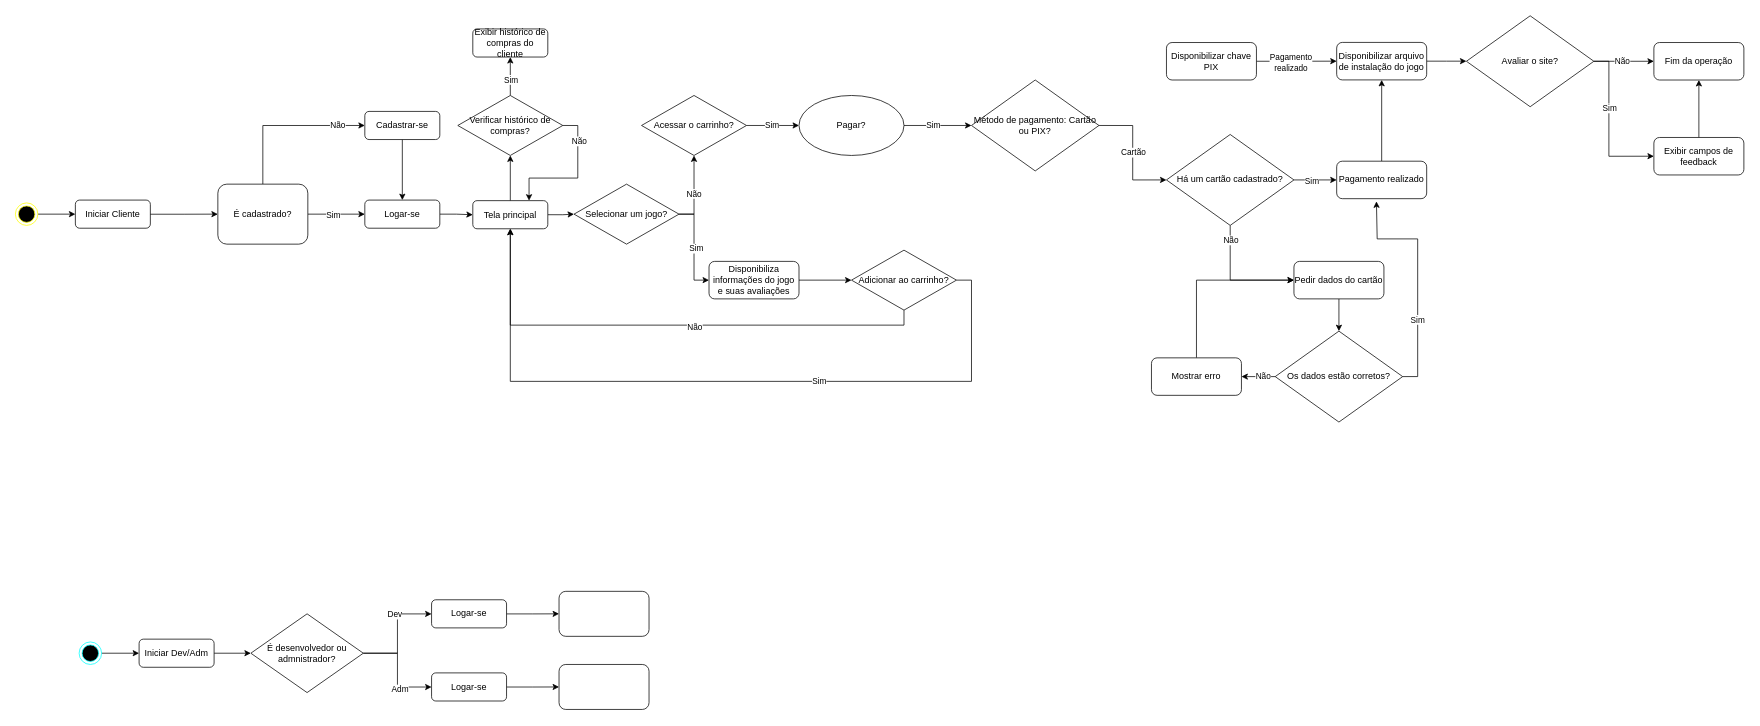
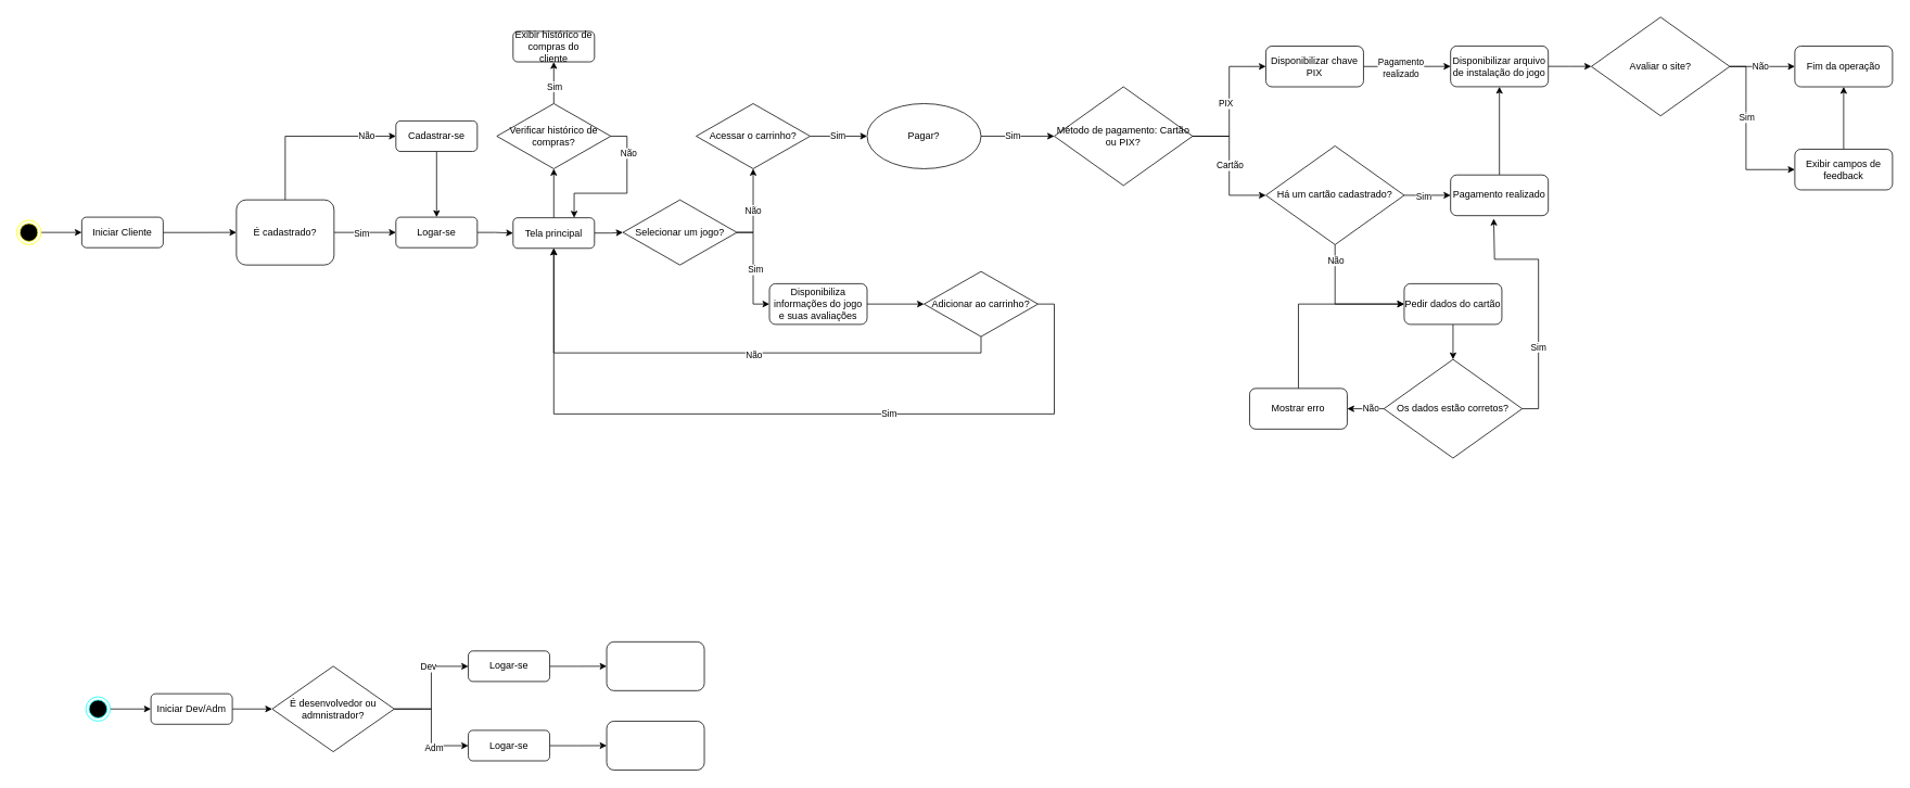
  <mxCell id="0" />
  <mxCell id="1" parent="0" />
  <mxCell id="2" style="edgeStyle=orthogonalEdgeStyle;rounded=0;orthogonalLoop=1;jettySize=auto;html=1;exitX=1;exitY=0.5;exitDx=0;exitDy=0;entryX=0;entryY=0.5;entryDx=0;entryDy=0;" edge="1" parent="1" source="3" target="4"><mxGeometry relative="1" as="geometry" /></mxCell>
  <mxCell id="3" value="" style="ellipse;html=1;shape=endState;fillColor=#000000;strokeColor=#FFFF00;" vertex="1" parent="1"><mxGeometry x="20" y="270" width="30" height="30" as="geometry" /></mxCell>
  <mxCell id="4" value="Iniciar Cliente" style="rounded=1;whiteSpace=wrap;html=1;" vertex="1" parent="1"><mxGeometry x="100" y="266.25" width="100" height="37.5" as="geometry" /></mxCell>
  <mxCell id="5" style="edgeStyle=orthogonalEdgeStyle;rounded=0;orthogonalLoop=1;jettySize=auto;html=1;entryX=0;entryY=0.5;entryDx=0;entryDy=0;" edge="1" parent="1" source="4" target="10"><mxGeometry relative="1" as="geometry"><mxPoint x="440" y="196.75" as="targetPoint" /><mxPoint x="310" y="243" as="sourcePoint" /></mxGeometry></mxCell>
  <mxCell id="6" style="edgeStyle=orthogonalEdgeStyle;rounded=0;orthogonalLoop=1;jettySize=auto;html=1;exitX=1;exitY=0.5;exitDx=0;exitDy=0;entryX=0;entryY=0.5;entryDx=0;entryDy=0;" edge="1" parent="1" source="10" target="12"><mxGeometry relative="1" as="geometry" /></mxCell>
  <mxCell id="7" value="Sim" style="edgeLabel;html=1;align=center;verticalAlign=middle;resizable=0;points=[];" connectable="0" vertex="1" parent="6"><mxGeometry x="-0.226" y="-1" relative="1" as="geometry"><mxPoint x="4" y="-1" as="offset" /></mxGeometry></mxCell>
  <mxCell id="8" style="edgeStyle=orthogonalEdgeStyle;rounded=0;orthogonalLoop=1;jettySize=auto;html=1;exitX=0.5;exitY=0;exitDx=0;exitDy=0;entryX=0;entryY=0.5;entryDx=0;entryDy=0;" edge="1" parent="1" source="10" target="14"><mxGeometry relative="1" as="geometry" /></mxCell>
  <mxCell id="9" value="Não" style="edgeLabel;html=1;align=center;verticalAlign=middle;resizable=0;points=[];" connectable="0" vertex="1" parent="8"><mxGeometry x="0.371" relative="1" as="geometry"><mxPoint x="31" as="offset" /></mxGeometry></mxCell>
  <mxCell id="10" value="É cadastrado?" style="whiteSpace=wrap;html=1;rounded=1;" vertex="1" parent="1"><mxGeometry x="290" y="245" width="120" height="80" as="geometry" /></mxCell>
  <mxCell id="11" style="edgeStyle=orthogonalEdgeStyle;rounded=0;orthogonalLoop=1;jettySize=auto;html=1;exitX=1;exitY=0.5;exitDx=0;exitDy=0;" edge="1" parent="1" source="12" target="84"><mxGeometry relative="1" as="geometry" /></mxCell>
  <mxCell id="12" value="Logar-se" style="rounded=1;whiteSpace=wrap;html=1;" vertex="1" parent="1"><mxGeometry x="486" y="266.25" width="100" height="37.5" as="geometry" /></mxCell>
  <mxCell id="13" style="edgeStyle=orthogonalEdgeStyle;rounded=0;orthogonalLoop=1;jettySize=auto;html=1;exitX=0.5;exitY=1;exitDx=0;exitDy=0;entryX=0.5;entryY=0;entryDx=0;entryDy=0;" edge="1" parent="1" source="14" target="12"><mxGeometry relative="1" as="geometry" /></mxCell>
  <mxCell id="14" value="Cadastrar-se" style="rounded=1;whiteSpace=wrap;html=1;" vertex="1" parent="1"><mxGeometry x="486" y="148" width="100" height="37.5" as="geometry" /></mxCell>
  <mxCell id="15" style="edgeStyle=orthogonalEdgeStyle;rounded=0;orthogonalLoop=1;jettySize=auto;html=1;exitX=1;exitY=0.5;exitDx=0;exitDy=0;entryX=0;entryY=0.5;entryDx=0;entryDy=0;" edge="1" parent="1" source="16" target="18"><mxGeometry relative="1" as="geometry" /></mxCell>
  <mxCell id="16" value="" style="ellipse;html=1;shape=endState;fillColor=#000000;strokeColor=#00FFFF;" vertex="1" parent="1"><mxGeometry x="105" y="855.5" width="30" height="30" as="geometry" /></mxCell>
  <mxCell id="17" style="edgeStyle=orthogonalEdgeStyle;rounded=0;orthogonalLoop=1;jettySize=auto;html=1;exitX=1;exitY=0.5;exitDx=0;exitDy=0;entryX=0;entryY=0.5;entryDx=0;entryDy=0;" edge="1" parent="1" source="18" target="20"><mxGeometry relative="1" as="geometry" /></mxCell>
  <mxCell id="18" value="Iniciar Dev/Adm" style="rounded=1;whiteSpace=wrap;html=1;" vertex="1" parent="1"><mxGeometry x="185" y="851.75" width="100" height="37.5" as="geometry" /></mxCell>
  <mxCell id="19" style="edgeStyle=orthogonalEdgeStyle;rounded=0;orthogonalLoop=1;jettySize=auto;html=1;" edge="1" parent="1" source="20" target="24"><mxGeometry relative="1" as="geometry" /></mxCell>
  <mxCell id="20" value="É desenvolvedor ou admnistrador?" style="rhombus;whiteSpace=wrap;html=1;" vertex="1" parent="1"><mxGeometry x="334" y="818" width="150" height="105" as="geometry" /></mxCell>
  <mxCell id="21" value="" style="edgeStyle=orthogonalEdgeStyle;rounded=0;orthogonalLoop=1;jettySize=auto;html=1;" edge="1" parent="1" source="22" target="28"><mxGeometry relative="1" as="geometry" /></mxCell>
  <mxCell id="22" value="Logar-se" style="rounded=1;whiteSpace=wrap;html=1;" vertex="1" parent="1"><mxGeometry x="575" y="799.25" width="100" height="37.5" as="geometry" /></mxCell>
  <mxCell id="23" value="" style="edgeStyle=orthogonalEdgeStyle;rounded=0;orthogonalLoop=1;jettySize=auto;html=1;" edge="1" parent="1" source="24" target="29"><mxGeometry relative="1" as="geometry" /></mxCell>
  <mxCell id="24" value="Logar-se" style="rounded=1;whiteSpace=wrap;html=1;" vertex="1" parent="1"><mxGeometry x="575" y="896.75" width="100" height="37.5" as="geometry" /></mxCell>
  <mxCell id="25" value="Adm" style="edgeLabel;html=1;align=center;verticalAlign=middle;resizable=0;points=[];" connectable="0" vertex="1" parent="1"><mxGeometry x="525" y="915.5" as="geometry"><mxPoint x="7" y="3" as="offset" /></mxGeometry></mxCell>
  <mxCell id="26" style="edgeStyle=orthogonalEdgeStyle;rounded=0;orthogonalLoop=1;jettySize=auto;html=1;" edge="1" parent="1" source="20" target="22"><mxGeometry relative="1" as="geometry" /></mxCell>
  <mxCell id="27" value="Dev" style="edgeLabel;html=1;align=center;verticalAlign=middle;resizable=0;points=[];" connectable="0" vertex="1" parent="1"><mxGeometry x="525" y="818" as="geometry" /></mxCell>
  <mxCell id="28" value="" style="whiteSpace=wrap;html=1;rounded=1;" vertex="1" parent="1"><mxGeometry x="745" y="788" width="120" height="60" as="geometry" /></mxCell>
  <mxCell id="29" value="" style="whiteSpace=wrap;html=1;rounded=1;" vertex="1" parent="1"><mxGeometry x="745" y="885.5" width="120" height="60" as="geometry" /></mxCell>
  <mxCell id="30" style="edgeStyle=orthogonalEdgeStyle;rounded=0;orthogonalLoop=1;jettySize=auto;html=1;exitX=1;exitY=0.5;exitDx=0;exitDy=0;" edge="1" parent="1" source="34" target="44"><mxGeometry relative="1" as="geometry"><mxPoint x="945" y="198.75" as="targetPoint" /></mxGeometry></mxCell>
  <mxCell id="31" value="Não" style="edgeLabel;html=1;align=center;verticalAlign=middle;resizable=0;points=[];" connectable="0" vertex="1" parent="30"><mxGeometry x="-0.027" y="1" relative="1" as="geometry"><mxPoint as="offset" /></mxGeometry></mxCell>
  <mxCell id="32" style="edgeStyle=orthogonalEdgeStyle;rounded=0;orthogonalLoop=1;jettySize=auto;html=1;exitX=1;exitY=0.5;exitDx=0;exitDy=0;entryX=0;entryY=0.5;entryDx=0;entryDy=0;" edge="1" parent="1" source="34" target="36"><mxGeometry relative="1" as="geometry" /></mxCell>
  <mxCell id="33" value="Sim" style="edgeLabel;html=1;align=center;verticalAlign=middle;resizable=0;points=[];" connectable="0" vertex="1" parent="32"><mxGeometry x="0.011" y="2" relative="1" as="geometry"><mxPoint as="offset" /></mxGeometry></mxCell>
  <mxCell id="34" value="Selecionar um jogo?" style="rhombus;whiteSpace=wrap;html=1;" vertex="1" parent="1"><mxGeometry x="765" y="245" width="140" height="80" as="geometry" /></mxCell>
  <mxCell id="35" style="edgeStyle=orthogonalEdgeStyle;rounded=0;orthogonalLoop=1;jettySize=auto;html=1;exitX=1;exitY=0.5;exitDx=0;exitDy=0;" edge="1" parent="1" source="36" target="41"><mxGeometry relative="1" as="geometry" /></mxCell>
  <mxCell id="36" value="Disponibiliza informações do jogo e suas avaliações" style="rounded=1;whiteSpace=wrap;html=1;" vertex="1" parent="1"><mxGeometry x="945" y="348" width="120" height="50" as="geometry" /></mxCell>
  <mxCell id="37" style="edgeStyle=orthogonalEdgeStyle;rounded=0;orthogonalLoop=1;jettySize=auto;html=1;exitX=0.5;exitY=1;exitDx=0;exitDy=0;entryX=0.5;entryY=1;entryDx=0;entryDy=0;" edge="1" parent="1" source="41" target="84"><mxGeometry relative="1" as="geometry"><mxPoint x="835" y="328" as="targetPoint" /></mxGeometry></mxCell>
  <mxCell id="38" value="Não" style="edgeLabel;html=1;align=center;verticalAlign=middle;resizable=0;points=[];" connectable="0" vertex="1" parent="37"><mxGeometry x="-0.11" y="2" relative="1" as="geometry"><mxPoint as="offset" /></mxGeometry></mxCell>
  <mxCell id="39" style="edgeStyle=orthogonalEdgeStyle;rounded=0;orthogonalLoop=1;jettySize=auto;html=1;exitX=1;exitY=0.5;exitDx=0;exitDy=0;entryX=0.5;entryY=1;entryDx=0;entryDy=0;" edge="1" parent="1" source="41" target="84"><mxGeometry relative="1" as="geometry"><mxPoint x="835" y="328" as="targetPoint" /><Array as="points"><mxPoint x="1295" y="373" /><mxPoint x="1295" y="508" /><mxPoint x="680" y="508" /></Array></mxGeometry></mxCell>
  <mxCell id="40" value="Sim" style="edgeLabel;html=1;align=center;verticalAlign=middle;resizable=0;points=[];" connectable="0" vertex="1" parent="39"><mxGeometry x="-0.263" y="-1" relative="1" as="geometry"><mxPoint as="offset" /></mxGeometry></mxCell>
  <mxCell id="41" value="Adicionar ao carrinho?" style="rhombus;whiteSpace=wrap;html=1;" vertex="1" parent="1"><mxGeometry x="1135" y="333" width="140" height="80" as="geometry" /></mxCell>
  <mxCell id="42" style="edgeStyle=orthogonalEdgeStyle;rounded=0;orthogonalLoop=1;jettySize=auto;html=1;exitX=1;exitY=0.5;exitDx=0;exitDy=0;entryX=0;entryY=0.5;entryDx=0;entryDy=0;" edge="1" parent="1" source="44" target="47"><mxGeometry relative="1" as="geometry" /></mxCell>
  <mxCell id="43" value="Sim" style="edgeLabel;html=1;align=center;verticalAlign=middle;resizable=0;points=[];" connectable="0" vertex="1" parent="42"><mxGeometry x="-0.057" relative="1" as="geometry"><mxPoint as="offset" /></mxGeometry></mxCell>
  <mxCell id="44" value="Acessar o carrinho?" style="rhombus;whiteSpace=wrap;html=1;" vertex="1" parent="1"><mxGeometry x="855" y="126.75" width="140" height="80" as="geometry" /></mxCell>
  <mxCell id="45" style="edgeStyle=orthogonalEdgeStyle;rounded=0;orthogonalLoop=1;jettySize=auto;html=1;exitX=1;exitY=0.5;exitDx=0;exitDy=0;entryX=0;entryY=0.5;entryDx=0;entryDy=0;" edge="1" parent="1" source="47" target="52"><mxGeometry relative="1" as="geometry" /></mxCell>
  <mxCell id="46" value="Sim" style="edgeLabel;html=1;align=center;verticalAlign=middle;resizable=0;points=[];" connectable="0" vertex="1" parent="45"><mxGeometry x="-0.15" y="1" relative="1" as="geometry"><mxPoint as="offset" /></mxGeometry></mxCell>
  <mxCell id="47" value="Pagar?" style="ellipse;whiteSpace=wrap;html=1;" vertex="1" parent="1"><mxGeometry x="1065" y="126.75" width="140" height="80" as="geometry" /></mxCell>
+ <mxCell id="48" style="edgeStyle=orthogonalEdgeStyle;rounded=0;orthogonalLoop=1;jettySize=auto;html=1;exitX=1;exitY=0.5;exitDx=0;exitDy=0;entryX=0;entryY=0.5;entryDx=0;entryDy=0;" edge="1" parent="1" source="52" target="55"><mxGeometry relative="1" as="geometry" /></mxCell>
+ <mxCell id="49" value="PIX" style="edgeLabel;html=1;align=center;verticalAlign=middle;resizable=0;points=[];" connectable="0" vertex="1" parent="48"><mxGeometry x="-0.171" y="1" relative="1" as="geometry"><mxPoint x="-4" y="-12" as="offset" /></mxGeometry></mxCell>
  <mxCell id="50" style="edgeStyle=orthogonalEdgeStyle;rounded=0;orthogonalLoop=1;jettySize=auto;html=1;exitX=1;exitY=0.5;exitDx=0;exitDy=0;entryX=0;entryY=0.5;entryDx=0;entryDy=0;" edge="1" parent="1" source="52" target="70"><mxGeometry relative="1" as="geometry"><mxPoint x="1555" y="241.25" as="targetPoint" /></mxGeometry></mxCell>
  <mxCell id="51" value="Cartão" style="edgeLabel;html=1;align=center;verticalAlign=middle;resizable=0;points=[];" connectable="0" vertex="1" parent="50"><mxGeometry x="-0.007" relative="1" as="geometry"><mxPoint as="offset" /></mxGeometry></mxCell>
  <mxCell id="52" value="Método de pagamento: Cartão ou PIX?" style="rhombus;whiteSpace=wrap;html=1;" vertex="1" parent="1"><mxGeometry x="1295" y="106.13" width="170" height="121.25" as="geometry" /></mxCell>
  <mxCell id="53" style="edgeStyle=orthogonalEdgeStyle;rounded=0;orthogonalLoop=1;jettySize=auto;html=1;exitX=1;exitY=0.5;exitDx=0;exitDy=0;" edge="1" parent="1" source="55" target="57"><mxGeometry relative="1" as="geometry" /></mxCell>
  <mxCell id="54" value="Pagamento&lt;div&gt;realizado&lt;/div&gt;" style="edgeLabel;html=1;align=center;verticalAlign=middle;resizable=0;points=[];" connectable="0" vertex="1" parent="53"><mxGeometry x="-0.157" y="-1" relative="1" as="geometry"><mxPoint as="offset" /></mxGeometry></mxCell>
  <mxCell id="55" value="Disponibilizar chave PIX" style="rounded=1;whiteSpace=wrap;html=1;" vertex="1" parent="1"><mxGeometry x="1555" y="56.13" width="120" height="50" as="geometry" /></mxCell>
  <mxCell id="56" style="edgeStyle=orthogonalEdgeStyle;rounded=0;orthogonalLoop=1;jettySize=auto;html=1;exitX=1;exitY=0.5;exitDx=0;exitDy=0;entryX=0;entryY=0.5;entryDx=0;entryDy=0;" edge="1" parent="1" source="57"><mxGeometry relative="1" as="geometry"><mxPoint x="1955" y="81" as="targetPoint" /></mxGeometry></mxCell>
  <mxCell id="57" value="Disponibilizar arquivo de instalação do jogo" style="rounded=1;whiteSpace=wrap;html=1;" vertex="1" parent="1"><mxGeometry x="1782" y="56" width="120" height="50" as="geometry" /></mxCell>
  <mxCell id="58" style="edgeStyle=orthogonalEdgeStyle;rounded=0;orthogonalLoop=1;jettySize=auto;html=1;exitX=1;exitY=0.5;exitDx=0;exitDy=0;" edge="1" parent="1" source="62" target="63"><mxGeometry relative="1" as="geometry" /></mxCell>
  <mxCell id="59" value="Não" style="edgeLabel;html=1;align=center;verticalAlign=middle;resizable=0;points=[];" connectable="0" vertex="1" parent="58"><mxGeometry x="-0.069" y="1" relative="1" as="geometry"><mxPoint as="offset" /></mxGeometry></mxCell>
  <mxCell id="60" style="edgeStyle=orthogonalEdgeStyle;rounded=0;orthogonalLoop=1;jettySize=auto;html=1;exitX=1;exitY=0.5;exitDx=0;exitDy=0;entryX=0;entryY=0.5;entryDx=0;entryDy=0;" edge="1" parent="1" source="62" target="65"><mxGeometry relative="1" as="geometry"><Array as="points"><mxPoint x="2145" y="81" /><mxPoint x="2145" y="208" /></Array></mxGeometry></mxCell>
  <mxCell id="61" value="Sim" style="edgeLabel;html=1;align=center;verticalAlign=middle;resizable=0;points=[];" connectable="0" vertex="1" parent="60"><mxGeometry x="-0.221" relative="1" as="geometry"><mxPoint y="1" as="offset" /></mxGeometry></mxCell>
  <mxCell id="62" value="Avaliar o site?" style="rhombus;whiteSpace=wrap;html=1;" vertex="1" parent="1"><mxGeometry x="1955" y="20.51" width="170" height="121.25" as="geometry" /></mxCell>
  <mxCell id="63" value="Fim da operação" style="rounded=1;whiteSpace=wrap;html=1;" vertex="1" parent="1"><mxGeometry x="2205" y="56.14" width="120" height="50" as="geometry" /></mxCell>
  <mxCell id="64" style="edgeStyle=orthogonalEdgeStyle;rounded=0;orthogonalLoop=1;jettySize=auto;html=1;exitX=0.5;exitY=0;exitDx=0;exitDy=0;entryX=0.5;entryY=1;entryDx=0;entryDy=0;" edge="1" parent="1" source="65" target="63"><mxGeometry relative="1" as="geometry" /></mxCell>
  <mxCell id="65" value="Exibir campos de feedback" style="rounded=1;whiteSpace=wrap;html=1;" vertex="1" parent="1"><mxGeometry x="2205" y="182.75" width="120" height="50" as="geometry" /></mxCell>
  <mxCell id="66" style="edgeStyle=orthogonalEdgeStyle;rounded=0;orthogonalLoop=1;jettySize=auto;html=1;exitX=1;exitY=0.5;exitDx=0;exitDy=0;entryX=0;entryY=0.5;entryDx=0;entryDy=0;" edge="1" parent="1" source="70" target="72"><mxGeometry relative="1" as="geometry" /></mxCell>
  <mxCell id="67" value="Sim" style="edgeLabel;html=1;align=center;verticalAlign=middle;resizable=0;points=[];" connectable="0" vertex="1" parent="66"><mxGeometry x="-0.148" y="-1" relative="1" as="geometry"><mxPoint as="offset" /></mxGeometry></mxCell>
  <mxCell id="68" style="edgeStyle=orthogonalEdgeStyle;rounded=0;orthogonalLoop=1;jettySize=auto;html=1;exitX=0.5;exitY=1;exitDx=0;exitDy=0;entryX=0;entryY=0.5;entryDx=0;entryDy=0;" edge="1" parent="1" source="70" target="74"><mxGeometry relative="1" as="geometry" /></mxCell>
  <mxCell id="69" value="Não" style="edgeLabel;html=1;align=center;verticalAlign=middle;resizable=0;points=[];" connectable="0" vertex="1" parent="68"><mxGeometry x="-0.755" relative="1" as="geometry"><mxPoint as="offset" /></mxGeometry></mxCell>
  <mxCell id="70" value="Há um cartão cadastrado?" style="rhombus;whiteSpace=wrap;html=1;" vertex="1" parent="1"><mxGeometry x="1555" y="178.75" width="170" height="121.25" as="geometry" /></mxCell>
  <mxCell id="71" style="edgeStyle=orthogonalEdgeStyle;rounded=0;orthogonalLoop=1;jettySize=auto;html=1;exitX=0.5;exitY=0;exitDx=0;exitDy=0;entryX=0.5;entryY=1;entryDx=0;entryDy=0;" edge="1" parent="1" source="72" target="57"><mxGeometry relative="1" as="geometry" /></mxCell>
  <mxCell id="72" value="Pagamento realizado" style="rounded=1;whiteSpace=wrap;html=1;" vertex="1" parent="1"><mxGeometry x="1782" y="214.38" width="120" height="50" as="geometry" /></mxCell>
  <mxCell id="73" style="edgeStyle=orthogonalEdgeStyle;rounded=0;orthogonalLoop=1;jettySize=auto;html=1;exitX=0.5;exitY=1;exitDx=0;exitDy=0;" edge="1" parent="1" source="74" target="79"><mxGeometry relative="1" as="geometry" /></mxCell>
  <mxCell id="74" value="Pedir dados do cartão" style="rounded=1;whiteSpace=wrap;html=1;" vertex="1" parent="1"><mxGeometry x="1725" y="348" width="120" height="50" as="geometry" /></mxCell>
  <mxCell id="75" style="edgeStyle=orthogonalEdgeStyle;rounded=0;orthogonalLoop=1;jettySize=auto;html=1;exitX=1;exitY=0.5;exitDx=0;exitDy=0;" edge="1" parent="1" source="79"><mxGeometry relative="1" as="geometry"><mxPoint x="1835" y="268" as="targetPoint" /><Array as="points"><mxPoint x="1890" y="502" /><mxPoint x="1890" y="318" /><mxPoint x="1836" y="318" /><mxPoint x="1836" y="268" /></Array></mxGeometry></mxCell>
  <mxCell id="76" value="Sim" style="edgeLabel;html=1;align=center;verticalAlign=middle;resizable=0;points=[];" connectable="0" vertex="1" parent="75"><mxGeometry x="-0.375" y="1" relative="1" as="geometry"><mxPoint as="offset" /></mxGeometry></mxCell>
  <mxCell id="77" style="edgeStyle=orthogonalEdgeStyle;rounded=0;orthogonalLoop=1;jettySize=auto;html=1;exitX=0;exitY=0.5;exitDx=0;exitDy=0;" edge="1" parent="1" source="79" target="81"><mxGeometry relative="1" as="geometry" /></mxCell>
  <mxCell id="78" value="Não" style="edgeLabel;html=1;align=center;verticalAlign=middle;resizable=0;points=[];" connectable="0" vertex="1" parent="77"><mxGeometry x="-0.263" relative="1" as="geometry"><mxPoint as="offset" /></mxGeometry></mxCell>
  <mxCell id="79" value="Os dados estão corretos?" style="rhombus;whiteSpace=wrap;html=1;" vertex="1" parent="1"><mxGeometry x="1700" y="441" width="170" height="121.25" as="geometry" /></mxCell>
  <mxCell id="80" style="edgeStyle=orthogonalEdgeStyle;rounded=0;orthogonalLoop=1;jettySize=auto;html=1;exitX=0.5;exitY=0;exitDx=0;exitDy=0;entryX=0;entryY=0.5;entryDx=0;entryDy=0;" edge="1" parent="1" source="81" target="74"><mxGeometry relative="1" as="geometry" /></mxCell>
  <mxCell id="81" value="Mostrar erro" style="rounded=1;whiteSpace=wrap;html=1;" vertex="1" parent="1"><mxGeometry x="1535" y="476.63" width="120" height="50" as="geometry" /></mxCell>
  <mxCell id="82" style="edgeStyle=orthogonalEdgeStyle;rounded=0;orthogonalLoop=1;jettySize=auto;html=1;exitX=1;exitY=0.5;exitDx=0;exitDy=0;" edge="1" parent="1" source="84" target="34"><mxGeometry relative="1" as="geometry" /></mxCell>
  <mxCell id="83" style="edgeStyle=orthogonalEdgeStyle;rounded=0;orthogonalLoop=1;jettySize=auto;html=1;exitX=0.5;exitY=0;exitDx=0;exitDy=0;" edge="1" parent="1" source="84" target="89"><mxGeometry relative="1" as="geometry" /></mxCell>
  <mxCell id="84" value="Tela principal" style="rounded=1;whiteSpace=wrap;html=1;" vertex="1" parent="1"><mxGeometry x="630" y="267" width="100" height="37.5" as="geometry" /></mxCell>
  <mxCell id="85" style="edgeStyle=orthogonalEdgeStyle;rounded=0;orthogonalLoop=1;jettySize=auto;html=1;exitX=0.5;exitY=0;exitDx=0;exitDy=0;entryX=0.5;entryY=1;entryDx=0;entryDy=0;" edge="1" parent="1" source="89" target="90"><mxGeometry relative="1" as="geometry" /></mxCell>
  <mxCell id="86" value="Sim" style="edgeLabel;html=1;align=center;verticalAlign=middle;resizable=0;points=[];" connectable="0" vertex="1" parent="85"><mxGeometry x="-0.163" relative="1" as="geometry"><mxPoint as="offset" /></mxGeometry></mxCell>
  <mxCell id="87" style="edgeStyle=orthogonalEdgeStyle;rounded=0;orthogonalLoop=1;jettySize=auto;html=1;exitX=1;exitY=0.5;exitDx=0;exitDy=0;entryX=0.75;entryY=0;entryDx=0;entryDy=0;" edge="1" parent="1" source="89" target="84"><mxGeometry relative="1" as="geometry" /></mxCell>
  <mxCell id="88" value="Não" style="edgeLabel;html=1;align=center;verticalAlign=middle;resizable=0;points=[];" connectable="0" vertex="1" parent="87"><mxGeometry x="-0.554" y="1" relative="1" as="geometry"><mxPoint as="offset" /></mxGeometry></mxCell>
  <mxCell id="89" value="Verificar histórico de compras?" style="rhombus;whiteSpace=wrap;html=1;" vertex="1" parent="1"><mxGeometry x="610" y="126.75" width="140" height="80" as="geometry" /></mxCell>
  <mxCell id="90" value="Exibir histórico de compras do cliente" style="rounded=1;whiteSpace=wrap;html=1;" vertex="1" parent="1"><mxGeometry x="630" y="38" width="100" height="37.5" as="geometry" /></mxCell>
